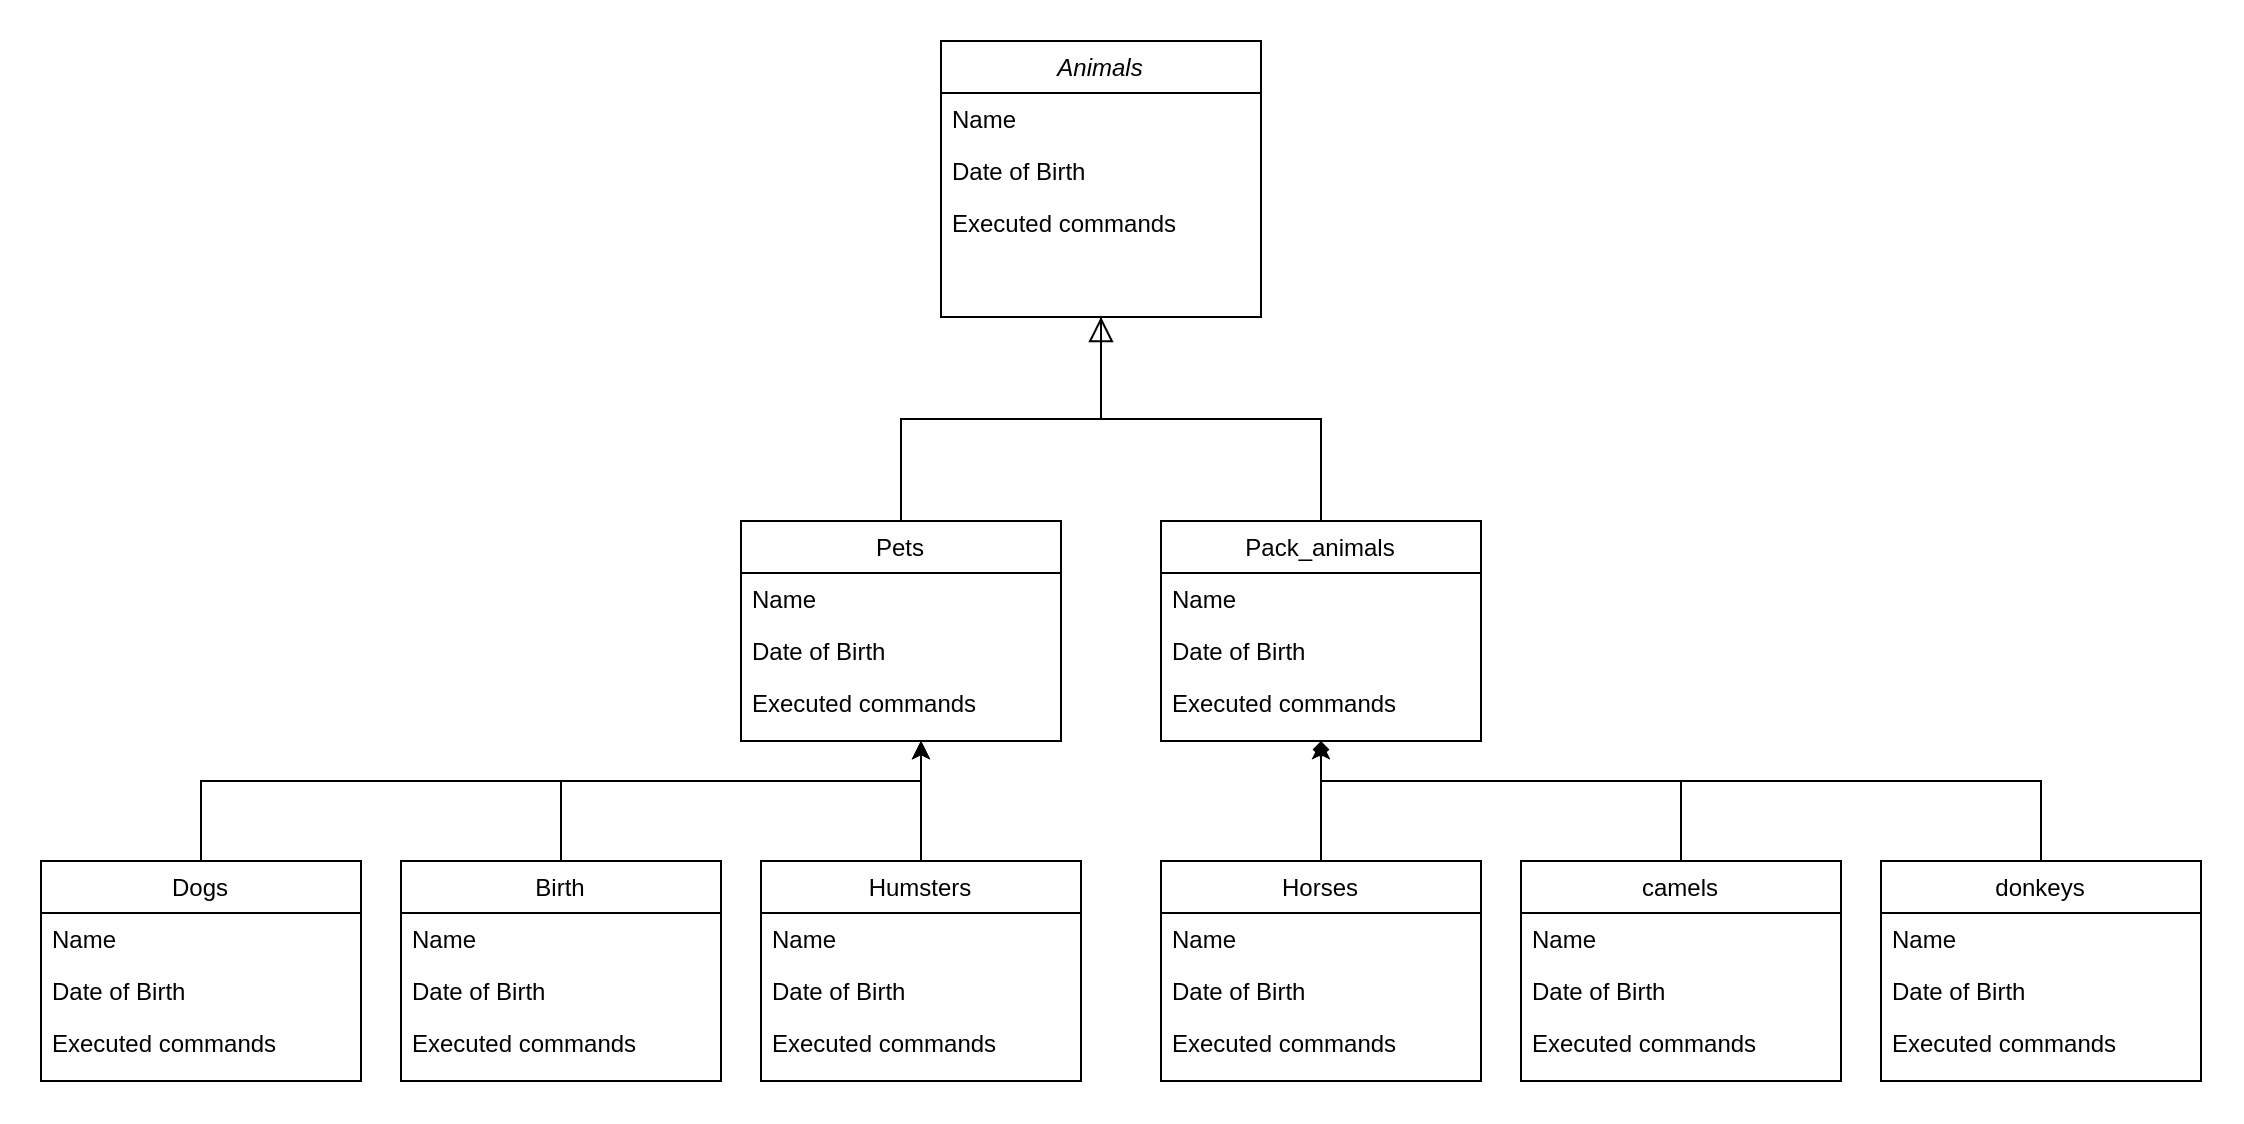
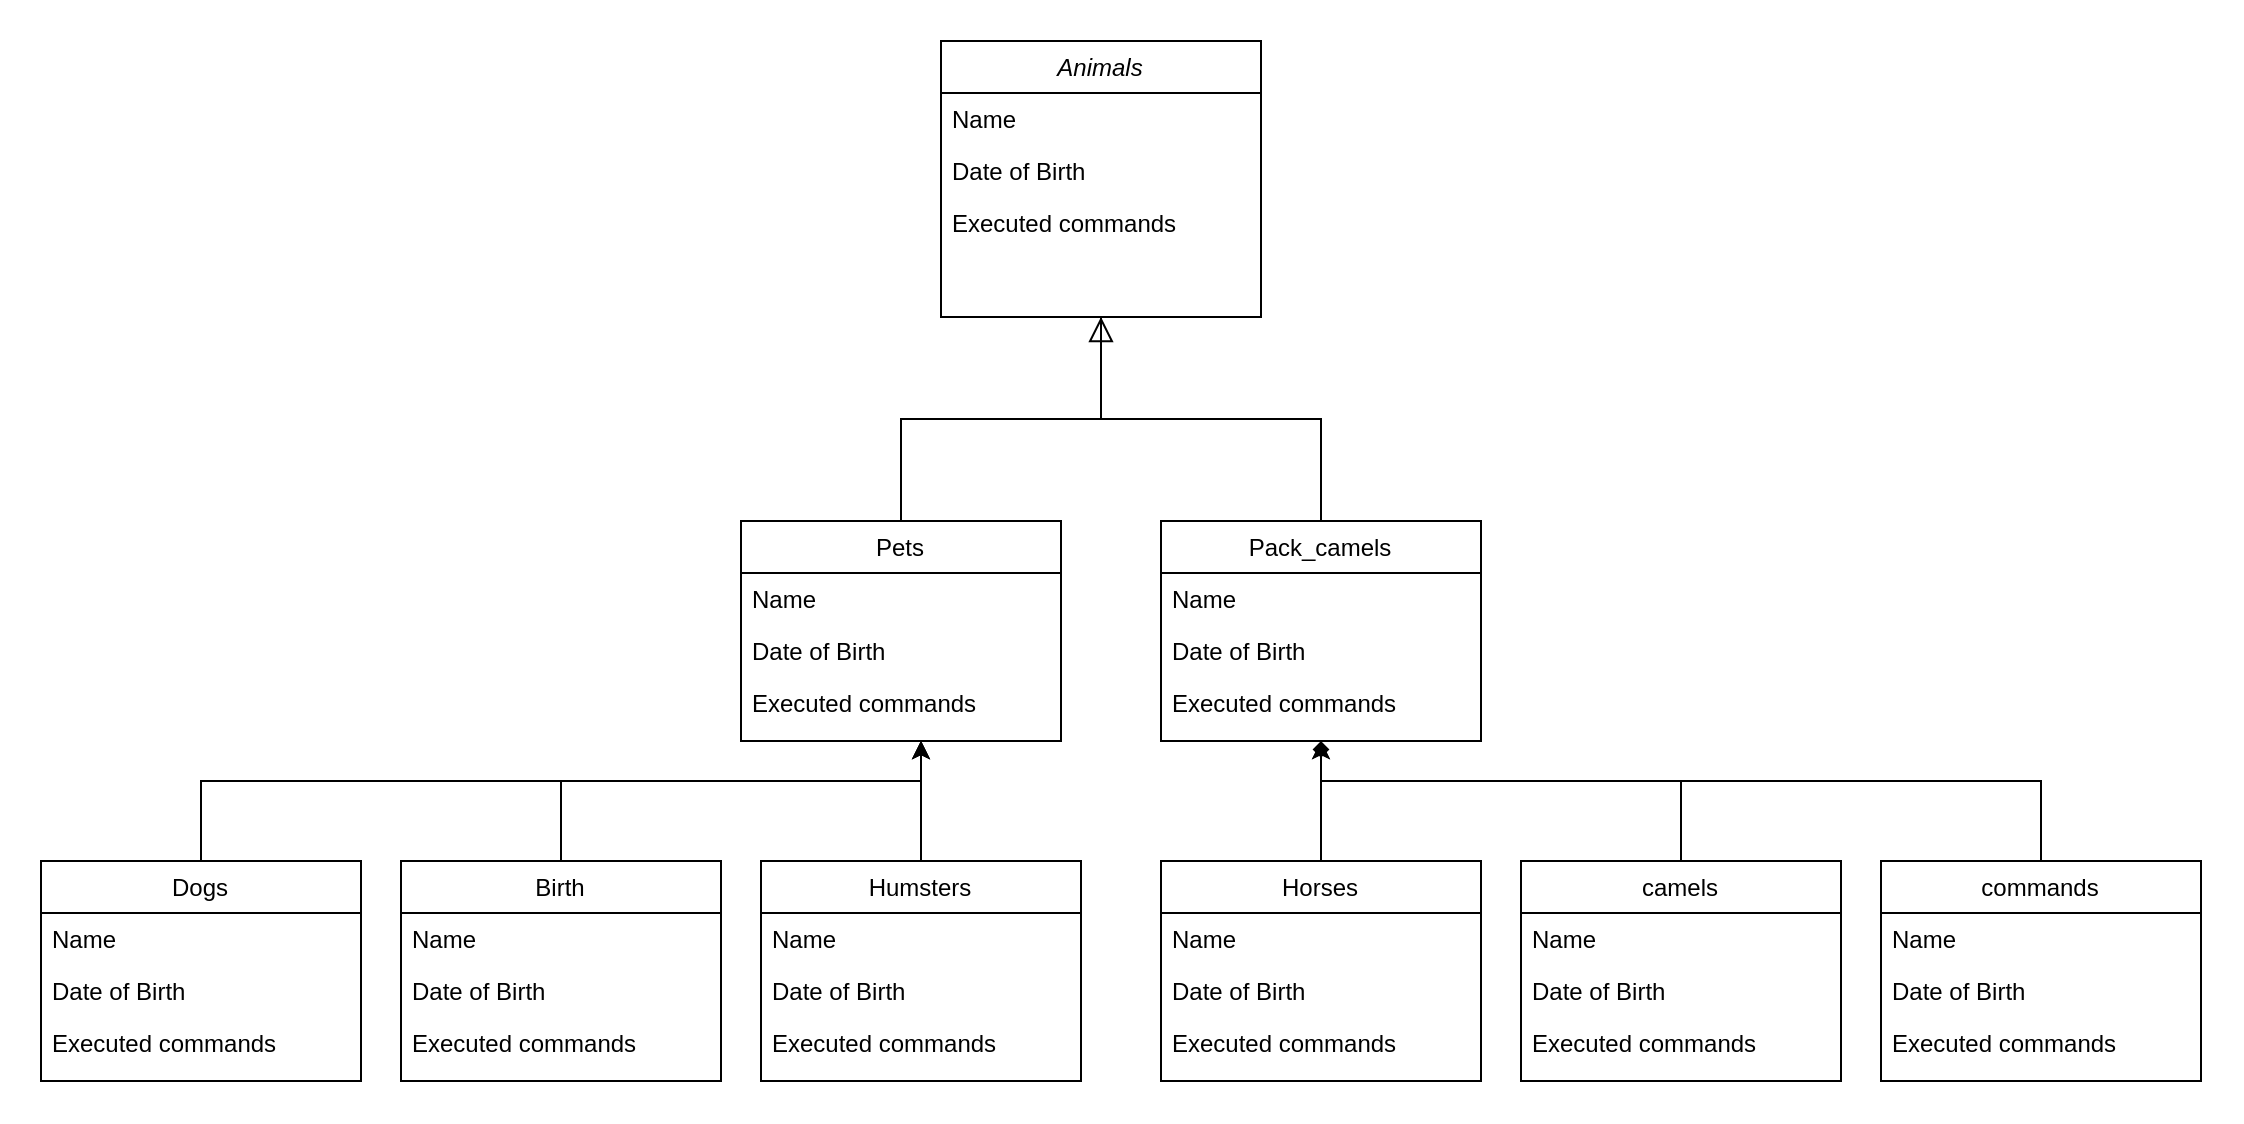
  <mxCell id="0" />
  <mxCell id="1" parent="0" />
  <mxCell id="2" value="Animals" style="swimlane;fontStyle=2;align=center;verticalAlign=top;childLayout=stackLayout;horizontal=1;startSize=26;horizontalStack=0;resizeParent=1;resizeLast=0;collapsible=1;marginBottom=0;rounded=0;shadow=0;strokeWidth=1;" parent="1" vertex="1"><mxGeometry x="470" y="20" width="160" height="138" as="geometry"><mxRectangle x="220" y="120" width="160" height="26" as="alternateBounds" /></mxGeometry></mxCell>
  <mxCell id="3" value="Name" style="text;align=left;verticalAlign=top;spacingLeft=4;spacingRight=4;overflow=hidden;rotatable=0;points=[[0,0.5],[1,0.5]];portConstraint=eastwest;" parent="2" vertex="1"><mxGeometry y="26" width="160" height="26" as="geometry" /></mxCell>
  <mxCell id="4" value="Date of Birth" style="text;align=left;verticalAlign=top;spacingLeft=4;spacingRight=4;overflow=hidden;rotatable=0;points=[[0,0.5],[1,0.5]];portConstraint=eastwest;rounded=0;shadow=0;html=0;" parent="2" vertex="1"><mxGeometry y="52" width="160" height="26" as="geometry" /></mxCell>
  <mxCell id="5" value="Executed commands" style="text;align=left;verticalAlign=top;spacingLeft=4;spacingRight=4;overflow=hidden;rotatable=0;points=[[0,0.5],[1,0.5]];portConstraint=eastwest;rounded=0;shadow=0;html=0;" parent="2" vertex="1"><mxGeometry y="78" width="160" height="26" as="geometry" /></mxCell>
  <mxCell id="6" value="Pets" style="swimlane;fontStyle=0;align=center;verticalAlign=top;childLayout=stackLayout;horizontal=1;startSize=26;horizontalStack=0;resizeParent=1;resizeLast=0;collapsible=1;marginBottom=0;rounded=0;shadow=0;strokeWidth=1;" parent="1" vertex="1"><mxGeometry x="370" y="260" width="160" height="110" as="geometry"><mxRectangle x="130" y="380" width="160" height="26" as="alternateBounds" /></mxGeometry></mxCell>
  <mxCell id="7" value="Name" style="text;align=left;verticalAlign=top;spacingLeft=4;spacingRight=4;overflow=hidden;rotatable=0;points=[[0,0.5],[1,0.5]];portConstraint=eastwest;" parent="6" vertex="1"><mxGeometry y="26" width="160" height="26" as="geometry" /></mxCell>
  <mxCell id="8" value="Date of Birth" style="text;align=left;verticalAlign=top;spacingLeft=4;spacingRight=4;overflow=hidden;rotatable=0;points=[[0,0.5],[1,0.5]];portConstraint=eastwest;rounded=0;shadow=0;html=0;" parent="6" vertex="1"><mxGeometry y="52" width="160" height="26" as="geometry" /></mxCell>
  <mxCell id="9" value="Executed commands" style="text;align=left;verticalAlign=top;spacingLeft=4;spacingRight=4;overflow=hidden;rotatable=0;points=[[0,0.5],[1,0.5]];portConstraint=eastwest;fontStyle=0" parent="6" vertex="1"><mxGeometry y="78" width="160" height="26" as="geometry" /></mxCell>
  <mxCell id="10" value="" style="endArrow=none;endSize=10;endFill=0;shadow=0;strokeWidth=1;rounded=0;curved=0;edgeStyle=elbowEdgeStyle;elbow=vertical;" parent="1" source="6" target="2" edge="1"><mxGeometry width="160" relative="1" as="geometry"><mxPoint x="450" y="103" as="sourcePoint" /><mxPoint x="450" y="103" as="targetPoint" /></mxGeometry></mxCell>
  <mxCell id="11" value="" style="endArrow=block;endSize=10;endFill=0;shadow=0;strokeWidth=1;rounded=0;curved=0;edgeStyle=elbowEdgeStyle;elbow=vertical;" parent="1" target="2" edge="1"><mxGeometry width="160" relative="1" as="geometry"><mxPoint x="660" y="260" as="sourcePoint" /><mxPoint x="560" y="171" as="targetPoint" /></mxGeometry></mxCell>
- <mxCell id="12" value="Pack_animals" style="swimlane;fontStyle=0;align=center;verticalAlign=top;childLayout=stackLayout;horizontal=1;startSize=26;horizontalStack=0;resizeParent=1;resizeLast=0;collapsible=1;marginBottom=0;rounded=0;shadow=0;strokeWidth=1;" parent="1" vertex="1"><mxGeometry x="580" y="260" width="160" height="110" as="geometry"><mxRectangle x="130" y="380" width="160" height="26" as="alternateBounds" /></mxGeometry></mxCell>
+ <mxCell id="12" value="Pack_camels" style="swimlane;fontStyle=0;align=center;verticalAlign=top;childLayout=stackLayout;horizontal=1;startSize=26;horizontalStack=0;resizeParent=1;resizeLast=0;collapsible=1;marginBottom=0;rounded=0;shadow=0;strokeWidth=1;" parent="1" vertex="1"><mxGeometry x="580" y="260" width="160" height="110" as="geometry"><mxRectangle x="130" y="380" width="160" height="26" as="alternateBounds" /></mxGeometry></mxCell>
  <mxCell id="13" value="Name" style="text;align=left;verticalAlign=top;spacingLeft=4;spacingRight=4;overflow=hidden;rotatable=0;points=[[0,0.5],[1,0.5]];portConstraint=eastwest;" parent="12" vertex="1"><mxGeometry y="26" width="160" height="26" as="geometry" /></mxCell>
  <mxCell id="14" value="Date of Birth" style="text;align=left;verticalAlign=top;spacingLeft=4;spacingRight=4;overflow=hidden;rotatable=0;points=[[0,0.5],[1,0.5]];portConstraint=eastwest;rounded=0;shadow=0;html=0;" parent="12" vertex="1"><mxGeometry y="52" width="160" height="26" as="geometry" /></mxCell>
  <mxCell id="15" value="Executed commands" style="text;align=left;verticalAlign=top;spacingLeft=4;spacingRight=4;overflow=hidden;rotatable=0;points=[[0,0.5],[1,0.5]];portConstraint=eastwest;fontStyle=0" parent="12" vertex="1"><mxGeometry y="78" width="160" height="26" as="geometry" /></mxCell>
  <mxCell id="16" style="edgeStyle=orthogonalEdgeStyle;rounded=0;orthogonalLoop=1;jettySize=auto;html=1;" parent="1" source="17" edge="1"><mxGeometry relative="1" as="geometry"><mxPoint x="460" y="370" as="targetPoint" /><Array as="points"><mxPoint x="100" y="390" /><mxPoint x="460" y="390" /></Array></mxGeometry></mxCell>
  <mxCell id="17" value="Dogs" style="swimlane;fontStyle=0;align=center;verticalAlign=top;childLayout=stackLayout;horizontal=1;startSize=26;horizontalStack=0;resizeParent=1;resizeLast=0;collapsible=1;marginBottom=0;rounded=0;shadow=0;strokeWidth=1;" parent="1" vertex="1"><mxGeometry x="20" y="430" width="160" height="110" as="geometry"><mxRectangle x="130" y="380" width="160" height="26" as="alternateBounds" /></mxGeometry></mxCell>
  <mxCell id="18" value="Name" style="text;align=left;verticalAlign=top;spacingLeft=4;spacingRight=4;overflow=hidden;rotatable=0;points=[[0,0.5],[1,0.5]];portConstraint=eastwest;" parent="17" vertex="1"><mxGeometry y="26" width="160" height="26" as="geometry" /></mxCell>
  <mxCell id="19" value="Date of Birth" style="text;align=left;verticalAlign=top;spacingLeft=4;spacingRight=4;overflow=hidden;rotatable=0;points=[[0,0.5],[1,0.5]];portConstraint=eastwest;rounded=0;shadow=0;html=0;" parent="17" vertex="1"><mxGeometry y="52" width="160" height="26" as="geometry" /></mxCell>
  <mxCell id="20" value="Executed commands" style="text;align=left;verticalAlign=top;spacingLeft=4;spacingRight=4;overflow=hidden;rotatable=0;points=[[0,0.5],[1,0.5]];portConstraint=eastwest;fontStyle=0" parent="17" vertex="1"><mxGeometry y="78" width="160" height="26" as="geometry" /></mxCell>
  <mxCell id="21" style="edgeStyle=orthogonalEdgeStyle;rounded=0;orthogonalLoop=1;jettySize=auto;html=1;" parent="1" source="22" edge="1"><mxGeometry relative="1" as="geometry"><mxPoint x="460" y="370" as="targetPoint" /><Array as="points"><mxPoint x="280" y="390" /><mxPoint x="460" y="390" /></Array></mxGeometry></mxCell>
  <mxCell id="22" value="Birth" style="swimlane;fontStyle=0;align=center;verticalAlign=top;childLayout=stackLayout;horizontal=1;startSize=26;horizontalStack=0;resizeParent=1;resizeLast=0;collapsible=1;marginBottom=0;rounded=0;shadow=0;strokeWidth=1;" parent="1" vertex="1"><mxGeometry x="200" y="430" width="160" height="110" as="geometry"><mxRectangle x="130" y="380" width="160" height="26" as="alternateBounds" /></mxGeometry></mxCell>
  <mxCell id="23" value="Name" style="text;align=left;verticalAlign=top;spacingLeft=4;spacingRight=4;overflow=hidden;rotatable=0;points=[[0,0.5],[1,0.5]];portConstraint=eastwest;" parent="22" vertex="1"><mxGeometry y="26" width="160" height="26" as="geometry" /></mxCell>
  <mxCell id="24" value="Date of Birth" style="text;align=left;verticalAlign=top;spacingLeft=4;spacingRight=4;overflow=hidden;rotatable=0;points=[[0,0.5],[1,0.5]];portConstraint=eastwest;rounded=0;shadow=0;html=0;" parent="22" vertex="1"><mxGeometry y="52" width="160" height="26" as="geometry" /></mxCell>
  <mxCell id="25" value="Executed commands" style="text;align=left;verticalAlign=top;spacingLeft=4;spacingRight=4;overflow=hidden;rotatable=0;points=[[0,0.5],[1,0.5]];portConstraint=eastwest;fontStyle=0" parent="22" vertex="1"><mxGeometry y="78" width="160" height="26" as="geometry" /></mxCell>
  <mxCell id="26" style="edgeStyle=orthogonalEdgeStyle;rounded=0;orthogonalLoop=1;jettySize=auto;html=1;" parent="1" source="27" edge="1"><mxGeometry relative="1" as="geometry"><mxPoint x="460" y="370" as="targetPoint" /></mxGeometry></mxCell>
  <mxCell id="27" value="Humsters" style="swimlane;fontStyle=0;align=center;verticalAlign=top;childLayout=stackLayout;horizontal=1;startSize=26;horizontalStack=0;resizeParent=1;resizeLast=0;collapsible=1;marginBottom=0;rounded=0;shadow=0;strokeWidth=1;" parent="1" vertex="1"><mxGeometry x="380" y="430" width="160" height="110" as="geometry"><mxRectangle x="130" y="380" width="160" height="26" as="alternateBounds" /></mxGeometry></mxCell>
  <mxCell id="28" value="Name" style="text;align=left;verticalAlign=top;spacingLeft=4;spacingRight=4;overflow=hidden;rotatable=0;points=[[0,0.5],[1,0.5]];portConstraint=eastwest;" parent="27" vertex="1"><mxGeometry y="26" width="160" height="26" as="geometry" /></mxCell>
  <mxCell id="29" value="Date of Birth" style="text;align=left;verticalAlign=top;spacingLeft=4;spacingRight=4;overflow=hidden;rotatable=0;points=[[0,0.5],[1,0.5]];portConstraint=eastwest;rounded=0;shadow=0;html=0;" parent="27" vertex="1"><mxGeometry y="52" width="160" height="26" as="geometry" /></mxCell>
  <mxCell id="30" value="Executed commands" style="text;align=left;verticalAlign=top;spacingLeft=4;spacingRight=4;overflow=hidden;rotatable=0;points=[[0,0.5],[1,0.5]];portConstraint=eastwest;fontStyle=0" parent="27" vertex="1"><mxGeometry y="78" width="160" height="26" as="geometry" /></mxCell>
  <mxCell id="31" style="edgeStyle=orthogonalEdgeStyle;rounded=0;orthogonalLoop=1;jettySize=auto;html=1;" parent="1" source="32" edge="1"><mxGeometry relative="1" as="geometry"><mxPoint x="660" y="370" as="targetPoint" /><Array as="points"><mxPoint x="1020" y="390" /><mxPoint x="660" y="390" /></Array></mxGeometry></mxCell>
- <mxCell id="32" value="donkeys" style="swimlane;fontStyle=0;align=center;verticalAlign=top;childLayout=stackLayout;horizontal=1;startSize=26;horizontalStack=0;resizeParent=1;resizeLast=0;collapsible=1;marginBottom=0;rounded=0;shadow=0;strokeWidth=1;" parent="1" vertex="1"><mxGeometry x="940" y="430" width="160" height="110" as="geometry"><mxRectangle x="130" y="380" width="160" height="26" as="alternateBounds" /></mxGeometry></mxCell>
+ <mxCell id="32" value="commands" style="swimlane;fontStyle=0;align=center;verticalAlign=top;childLayout=stackLayout;horizontal=1;startSize=26;horizontalStack=0;resizeParent=1;resizeLast=0;collapsible=1;marginBottom=0;rounded=0;shadow=0;strokeWidth=1;" parent="1" vertex="1"><mxGeometry x="940" y="430" width="160" height="110" as="geometry"><mxRectangle x="130" y="380" width="160" height="26" as="alternateBounds" /></mxGeometry></mxCell>
  <mxCell id="33" value="Name" style="text;align=left;verticalAlign=top;spacingLeft=4;spacingRight=4;overflow=hidden;rotatable=0;points=[[0,0.5],[1,0.5]];portConstraint=eastwest;" parent="32" vertex="1"><mxGeometry y="26" width="160" height="26" as="geometry" /></mxCell>
  <mxCell id="34" value="Date of Birth" style="text;align=left;verticalAlign=top;spacingLeft=4;spacingRight=4;overflow=hidden;rotatable=0;points=[[0,0.5],[1,0.5]];portConstraint=eastwest;rounded=0;shadow=0;html=0;" parent="32" vertex="1"><mxGeometry y="52" width="160" height="26" as="geometry" /></mxCell>
  <mxCell id="35" value="Executed commands" style="text;align=left;verticalAlign=top;spacingLeft=4;spacingRight=4;overflow=hidden;rotatable=0;points=[[0,0.5],[1,0.5]];portConstraint=eastwest;fontStyle=0" parent="32" vertex="1"><mxGeometry y="78" width="160" height="26" as="geometry" /></mxCell>
  <mxCell id="36" style="edgeStyle=orthogonalEdgeStyle;rounded=0;orthogonalLoop=1;jettySize=auto;html=1;" parent="1" source="37" edge="1"><mxGeometry relative="1" as="geometry"><mxPoint x="660" y="370" as="targetPoint" /><Array as="points"><mxPoint x="840" y="390" /><mxPoint x="660" y="390" /></Array></mxGeometry></mxCell>
  <mxCell id="37" value="camels" style="swimlane;fontStyle=0;align=center;verticalAlign=top;childLayout=stackLayout;horizontal=1;startSize=26;horizontalStack=0;resizeParent=1;resizeLast=0;collapsible=1;marginBottom=0;rounded=0;shadow=0;strokeWidth=1;" parent="1" vertex="1"><mxGeometry x="760" y="430" width="160" height="110" as="geometry"><mxRectangle x="130" y="380" width="160" height="26" as="alternateBounds" /></mxGeometry></mxCell>
  <mxCell id="38" value="Name" style="text;align=left;verticalAlign=top;spacingLeft=4;spacingRight=4;overflow=hidden;rotatable=0;points=[[0,0.5],[1,0.5]];portConstraint=eastwest;" parent="37" vertex="1"><mxGeometry y="26" width="160" height="26" as="geometry" /></mxCell>
  <mxCell id="39" value="Date of Birth" style="text;align=left;verticalAlign=top;spacingLeft=4;spacingRight=4;overflow=hidden;rotatable=0;points=[[0,0.5],[1,0.5]];portConstraint=eastwest;rounded=0;shadow=0;html=0;" parent="37" vertex="1"><mxGeometry y="52" width="160" height="26" as="geometry" /></mxCell>
  <mxCell id="40" value="Executed commands" style="text;align=left;verticalAlign=top;spacingLeft=4;spacingRight=4;overflow=hidden;rotatable=0;points=[[0,0.5],[1,0.5]];portConstraint=eastwest;fontStyle=0" parent="37" vertex="1"><mxGeometry y="78" width="160" height="26" as="geometry" /></mxCell>
  <mxCell id="41" style="edgeStyle=orthogonalEdgeStyle;rounded=0;orthogonalLoop=1;jettySize=auto;html=1;entryX=0.5;entryY=1;entryDx=0;entryDy=0;endArrow=diamond;" parent="1" source="42" target="12" edge="1"><mxGeometry relative="1" as="geometry" /></mxCell>
  <mxCell id="42" value="Horses" style="swimlane;fontStyle=0;align=center;verticalAlign=top;childLayout=stackLayout;horizontal=1;startSize=26;horizontalStack=0;resizeParent=1;resizeLast=0;collapsible=1;marginBottom=0;rounded=0;shadow=0;strokeWidth=1;" parent="1" vertex="1"><mxGeometry x="580" y="430" width="160" height="110" as="geometry"><mxRectangle x="130" y="380" width="160" height="26" as="alternateBounds" /></mxGeometry></mxCell>
  <mxCell id="43" value="Name" style="text;align=left;verticalAlign=top;spacingLeft=4;spacingRight=4;overflow=hidden;rotatable=0;points=[[0,0.5],[1,0.5]];portConstraint=eastwest;" parent="42" vertex="1"><mxGeometry y="26" width="160" height="26" as="geometry" /></mxCell>
  <mxCell id="44" value="Date of Birth" style="text;align=left;verticalAlign=top;spacingLeft=4;spacingRight=4;overflow=hidden;rotatable=0;points=[[0,0.5],[1,0.5]];portConstraint=eastwest;rounded=0;shadow=0;html=0;" parent="42" vertex="1"><mxGeometry y="52" width="160" height="26" as="geometry" /></mxCell>
  <mxCell id="45" value="Executed commands" style="text;align=left;verticalAlign=top;spacingLeft=4;spacingRight=4;overflow=hidden;rotatable=0;points=[[0,0.5],[1,0.5]];portConstraint=eastwest;fontStyle=0" parent="42" vertex="1"><mxGeometry y="78" width="160" height="26" as="geometry" /></mxCell>
